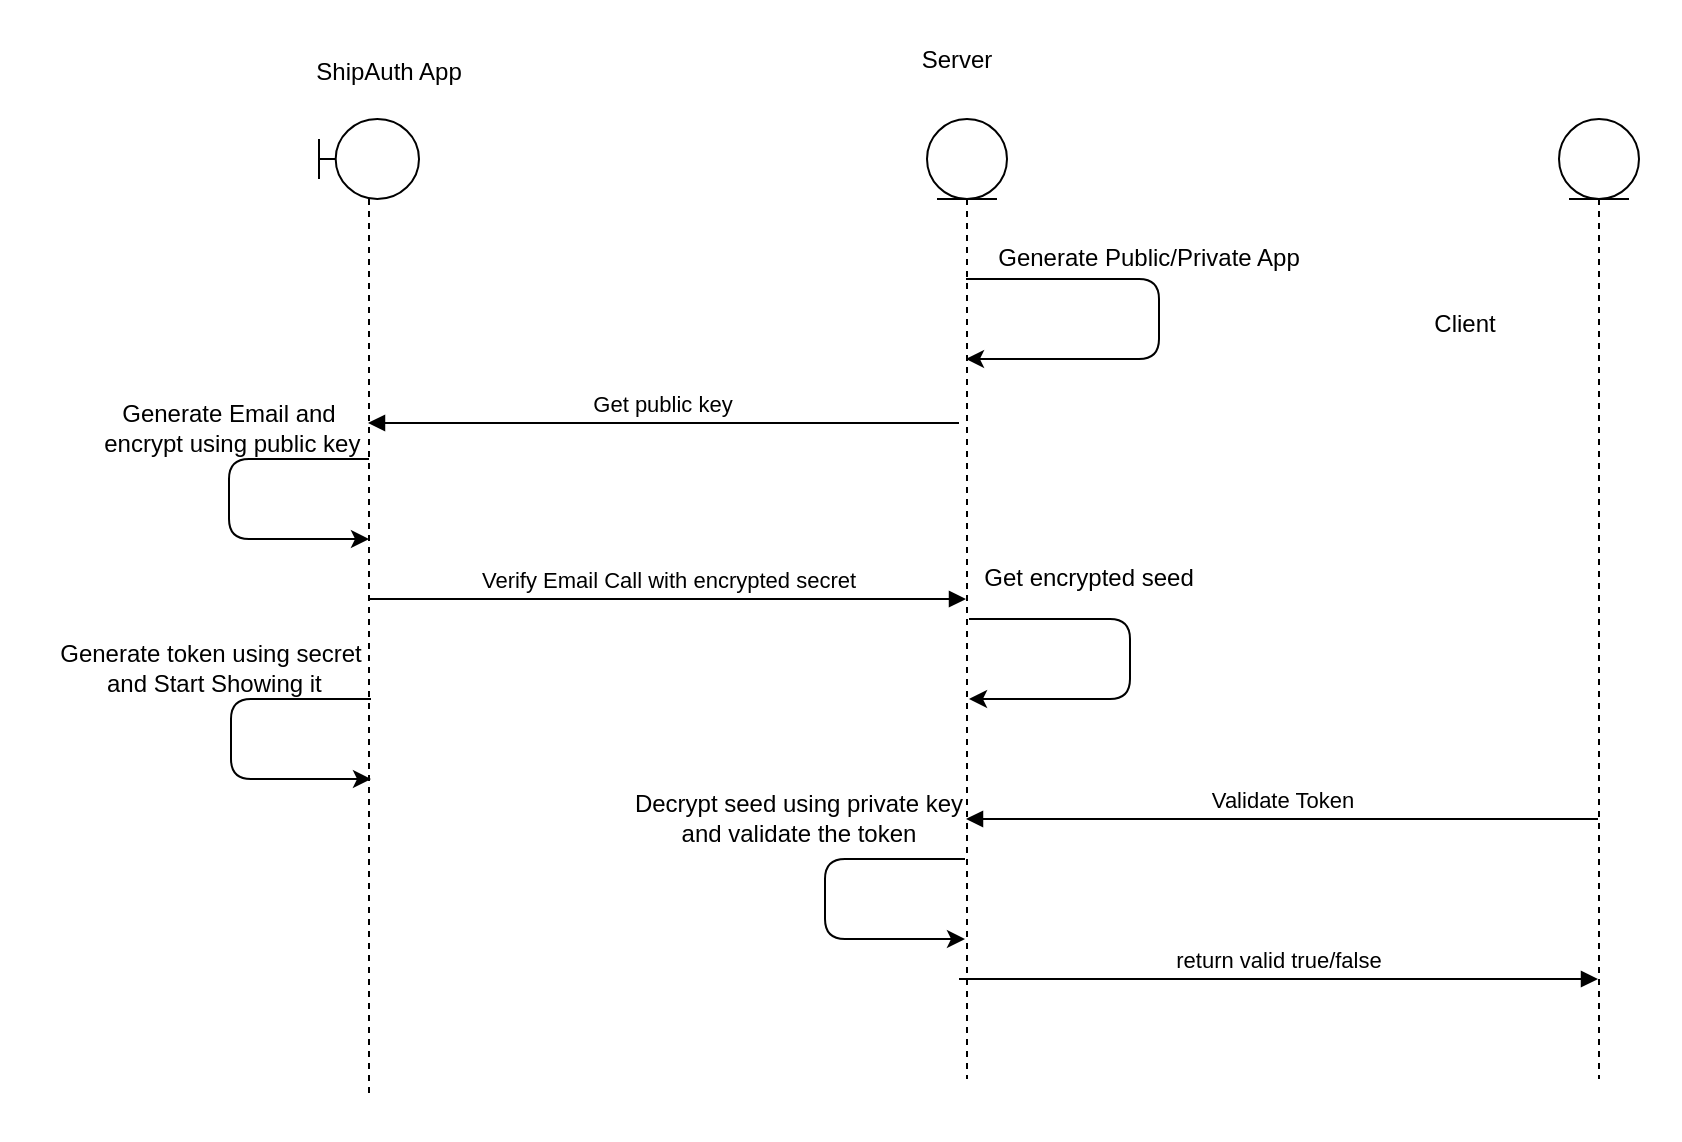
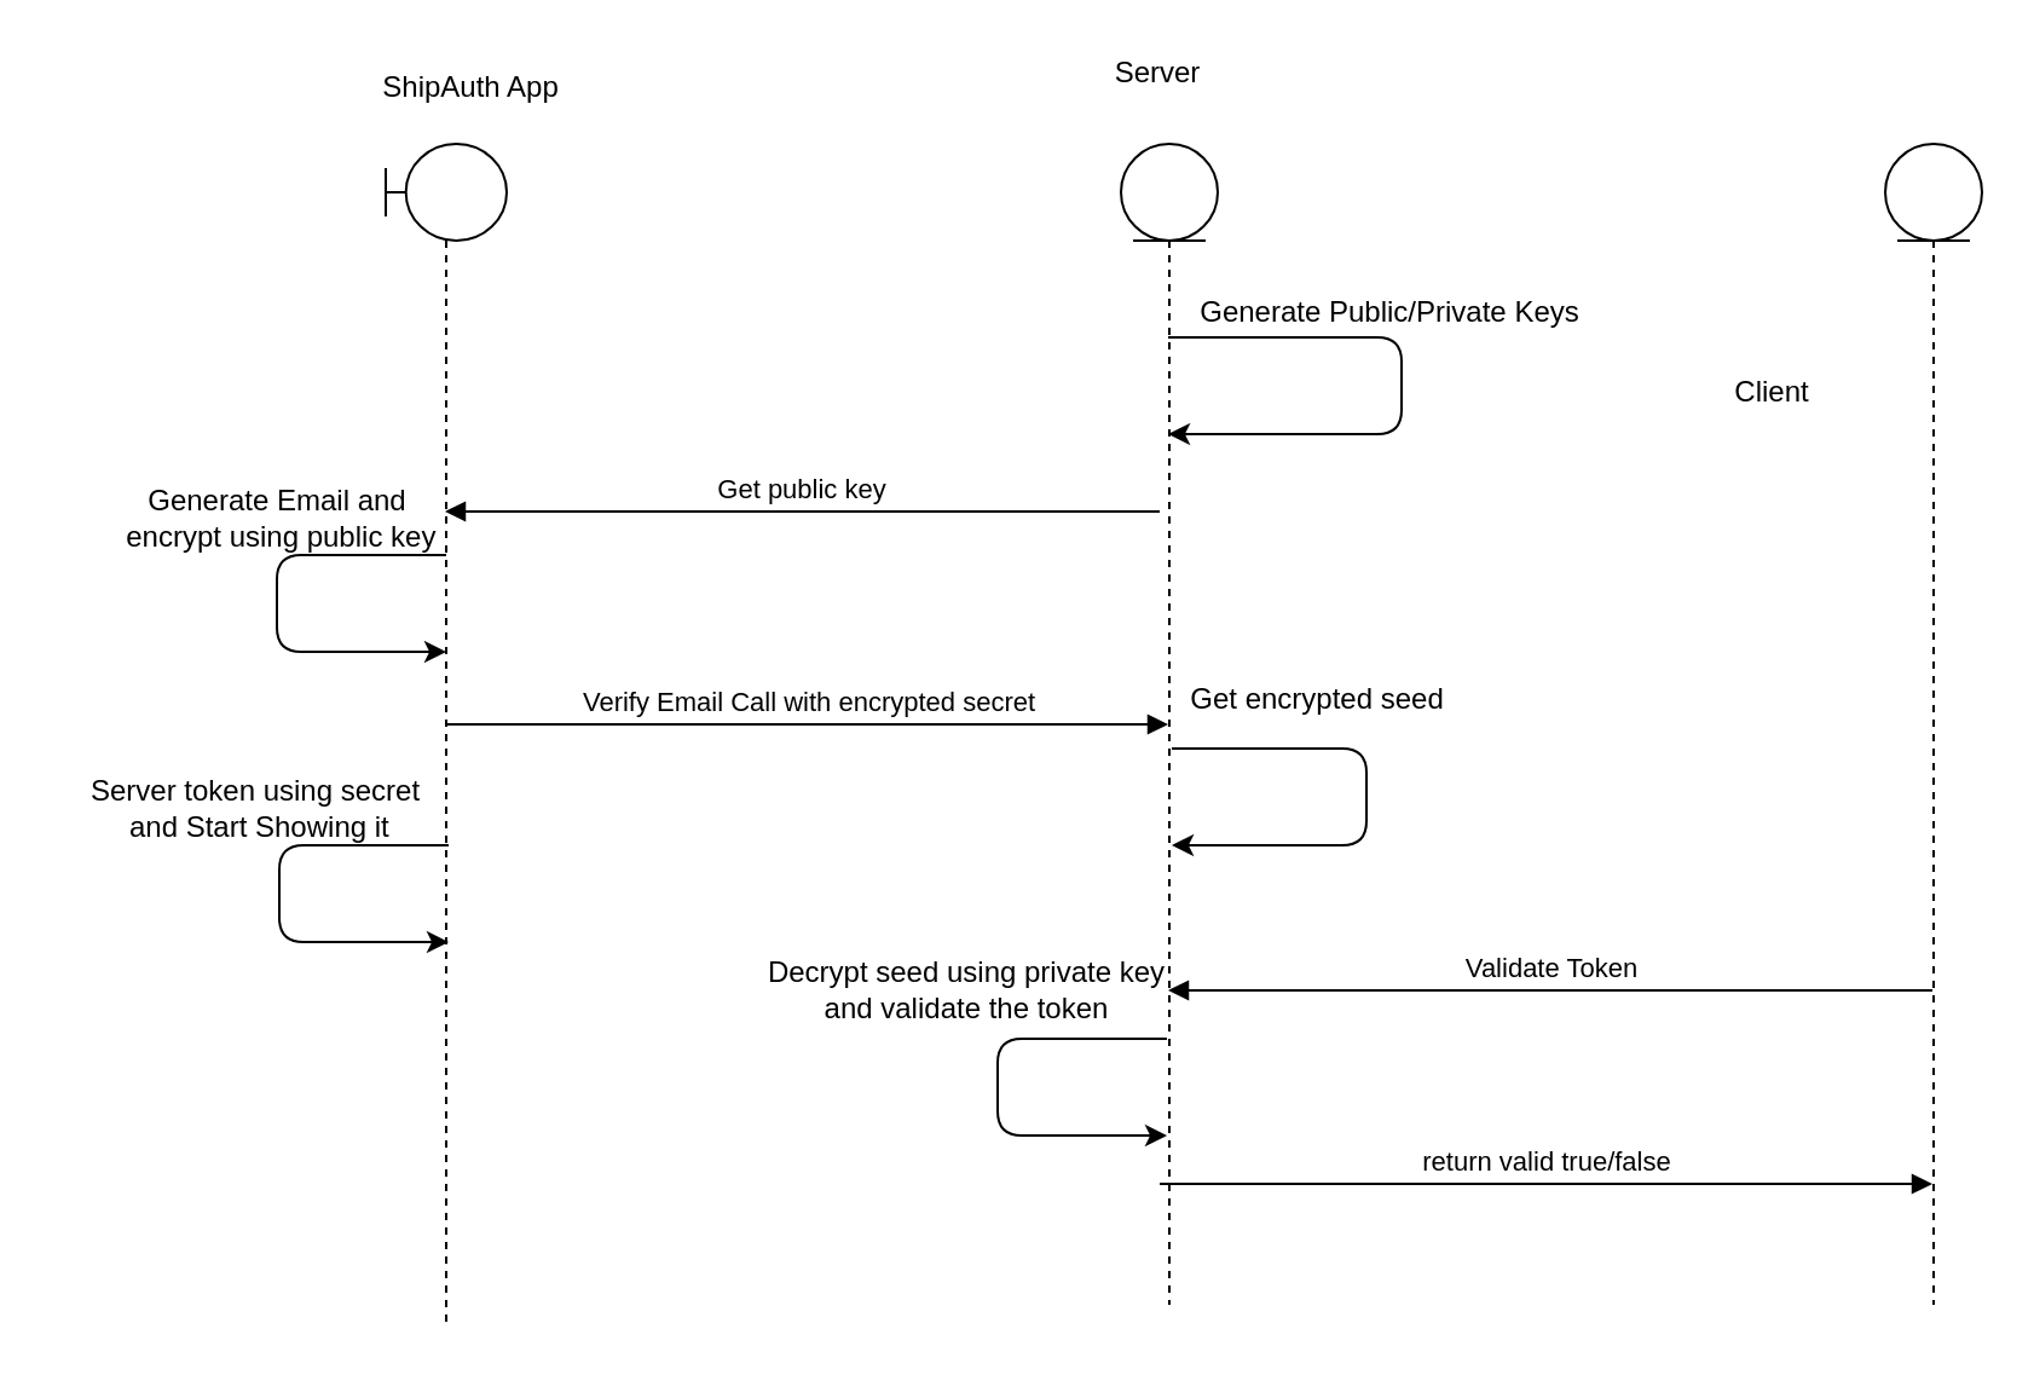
  <mxCell id="0" />
  <mxCell id="1" parent="0" />
  <mxCell id="2" value="" style="shape=umlLifeline;participant=umlBoundary;perimeter=lifelinePerimeter;whiteSpace=wrap;html=1;container=1;collapsible=0;recursiveResize=0;verticalAlign=top;spacingTop=36;outlineConnect=0;labelBackgroundColor=none;" vertex="1" parent="1"><mxGeometry x="159" y="59" width="50" height="490" as="geometry" /></mxCell>
  <mxCell id="3" value="" style="shape=umlLifeline;participant=umlEntity;perimeter=lifelinePerimeter;whiteSpace=wrap;html=1;container=1;collapsible=0;recursiveResize=0;verticalAlign=top;spacingTop=36;outlineConnect=0;labelBackgroundColor=none;" vertex="1" parent="1"><mxGeometry x="463" y="59" width="40" height="480" as="geometry" /></mxCell>
  <mxCell id="4" value="" style="edgeStyle=segmentEdgeStyle;endArrow=classic;html=1;verticalAlign=middle;" edge="1" parent="1" source="3" target="3"><mxGeometry width="50" height="50" relative="1" as="geometry"><mxPoint x="699" y="139" as="sourcePoint" /><mxPoint x="729" y="179" as="targetPoint" /><Array as="points"><mxPoint x="579" y="139" /><mxPoint x="579" y="179" /></Array></mxGeometry></mxCell>
- <mxCell id="5" value="Generate Public/Private App" style="text;html=1;align=center;verticalAlign=middle;resizable=0;points=[];autosize=1;strokeColor=none;" vertex="1" parent="1"><mxGeometry x="489" y="119" width="170" height="20" as="geometry" /></mxCell>
+ <mxCell id="5" value="Generate Public/Private Keys" style="text;html=1;align=center;verticalAlign=middle;resizable=0;points=[];autosize=1;strokeColor=none;" vertex="1" parent="1"><mxGeometry x="489" y="119" width="170" height="20" as="geometry" /></mxCell>
  <mxCell id="6" value="Get public key" style="html=1;verticalAlign=bottom;endArrow=block;" edge="1" parent="1"><mxGeometry width="80" relative="1" as="geometry"><mxPoint x="479" y="211" as="sourcePoint" /><mxPoint x="183.5" y="211" as="targetPoint" /></mxGeometry></mxCell>
  <mxCell id="7" value="" style="edgeStyle=segmentEdgeStyle;endArrow=classic;html=1;verticalAlign=middle;" edge="1" parent="1"><mxGeometry width="50" height="50" relative="1" as="geometry"><mxPoint x="184" y="229" as="sourcePoint" /><mxPoint x="184" y="269" as="targetPoint" /><Array as="points"><mxPoint x="114" y="229" /><mxPoint x="114" y="269" /></Array></mxGeometry></mxCell>
  <mxCell id="8" value="Generate Email and&lt;br&gt;&amp;nbsp;encrypt using public key" style="text;html=1;align=center;verticalAlign=middle;resizable=0;points=[];autosize=1;strokeColor=none;" vertex="1" parent="1"><mxGeometry x="39" y="199" width="150" height="30" as="geometry" /></mxCell>
  <mxCell id="9" value="Verify Email Call with encrypted secret" style="html=1;verticalAlign=bottom;endArrow=block;" edge="1" parent="1" source="2" target="3"><mxGeometry width="80" relative="1" as="geometry"><mxPoint x="419" y="329" as="sourcePoint" /><mxPoint x="499" y="329" as="targetPoint" /><Array as="points"><mxPoint x="369" y="299" /></Array></mxGeometry></mxCell>
  <mxCell id="10" value="" style="edgeStyle=segmentEdgeStyle;endArrow=classic;html=1;verticalAlign=middle;" edge="1" parent="1"><mxGeometry width="50" height="50" relative="1" as="geometry"><mxPoint x="484" y="309" as="sourcePoint" /><mxPoint x="484" y="349" as="targetPoint" /><Array as="points"><mxPoint x="564.5" y="309" /><mxPoint x="564.5" y="349" /></Array></mxGeometry></mxCell>
  <mxCell id="11" value="Get encrypted seed" style="text;html=1;align=center;verticalAlign=middle;resizable=0;points=[];autosize=1;strokeColor=none;" vertex="1" parent="1"><mxGeometry x="479" y="279" width="130" height="20" as="geometry" /></mxCell>
  <mxCell id="12" value="" style="edgeStyle=segmentEdgeStyle;endArrow=classic;html=1;verticalAlign=middle;" edge="1" parent="1"><mxGeometry width="50" height="50" relative="1" as="geometry"><mxPoint x="185" y="349" as="sourcePoint" /><mxPoint x="185" y="389" as="targetPoint" /><Array as="points"><mxPoint x="115" y="349" /><mxPoint x="115" y="389" /></Array></mxGeometry></mxCell>
- <mxCell id="13" value="Generate token using secret&lt;br&gt;&amp;nbsp;and Start Showing it" style="text;html=1;align=center;verticalAlign=middle;resizable=0;points=[];autosize=1;strokeColor=none;" vertex="1" parent="1"><mxGeometry x="20" y="319" width="170" height="30" as="geometry" /></mxCell>
+ <mxCell id="13" value="Server token using secret&lt;br&gt;&amp;nbsp;and Start Showing it" style="text;html=1;align=center;verticalAlign=middle;resizable=0;points=[];autosize=1;strokeColor=none;" vertex="1" parent="1"><mxGeometry x="20" y="319" width="170" height="30" as="geometry" /></mxCell>
  <mxCell id="14" value="" style="shape=umlLifeline;participant=umlEntity;perimeter=lifelinePerimeter;whiteSpace=wrap;html=1;container=1;collapsible=0;recursiveResize=0;verticalAlign=top;spacingTop=36;outlineConnect=0;labelBackgroundColor=none;" vertex="1" parent="1"><mxGeometry x="779" y="59" width="40" height="480" as="geometry" /></mxCell>
  <mxCell id="15" value="Client" style="text;html=1;align=center;verticalAlign=middle;resizable=0;points=[];autosize=1;strokeColor=none;" vertex="1" parent="1"><mxGeometry x="707" y="152" width="50" height="20" as="geometry" /></mxCell>
  <mxCell id="16" value="Server" style="text;html=1;align=center;verticalAlign=middle;resizable=0;points=[];autosize=1;strokeColor=none;" vertex="1" parent="1"><mxGeometry x="453" y="20" width="50" height="20" as="geometry" /></mxCell>
  <mxCell id="17" value="&lt;span&gt;ShipAuth App&lt;/span&gt;" style="text;html=1;align=center;verticalAlign=middle;resizable=0;points=[];autosize=1;strokeColor=none;" vertex="1" parent="1"><mxGeometry x="149" y="26" width="90" height="20" as="geometry" /></mxCell>
  <mxCell id="18" value="Validate Token" style="html=1;verticalAlign=bottom;endArrow=block;" edge="1" parent="1" source="14" target="3"><mxGeometry width="80" relative="1" as="geometry"><mxPoint x="599" y="389" as="sourcePoint" /><mxPoint x="679" y="389" as="targetPoint" /><Array as="points"><mxPoint x="579" y="409" /></Array></mxGeometry></mxCell>
  <mxCell id="19" value="" style="edgeStyle=segmentEdgeStyle;endArrow=classic;html=1;verticalAlign=middle;" edge="1" parent="1"><mxGeometry width="50" height="50" relative="1" as="geometry"><mxPoint x="482" y="429" as="sourcePoint" /><mxPoint x="482" y="469" as="targetPoint" /><Array as="points"><mxPoint x="412" y="429" /><mxPoint x="412" y="469" /></Array></mxGeometry></mxCell>
  <mxCell id="20" value="Decrypt seed using private key &lt;br&gt;and validate the token" style="text;html=1;align=center;verticalAlign=middle;resizable=0;points=[];autosize=1;strokeColor=none;" vertex="1" parent="1"><mxGeometry x="309" y="394" width="180" height="30" as="geometry" /></mxCell>
  <mxCell id="21" value="return valid true/false" style="html=1;verticalAlign=bottom;endArrow=block;" edge="1" parent="1" target="14"><mxGeometry width="80" relative="1" as="geometry"><mxPoint x="479" y="489" as="sourcePoint" /><mxPoint x="559" y="489" as="targetPoint" /></mxGeometry></mxCell>
